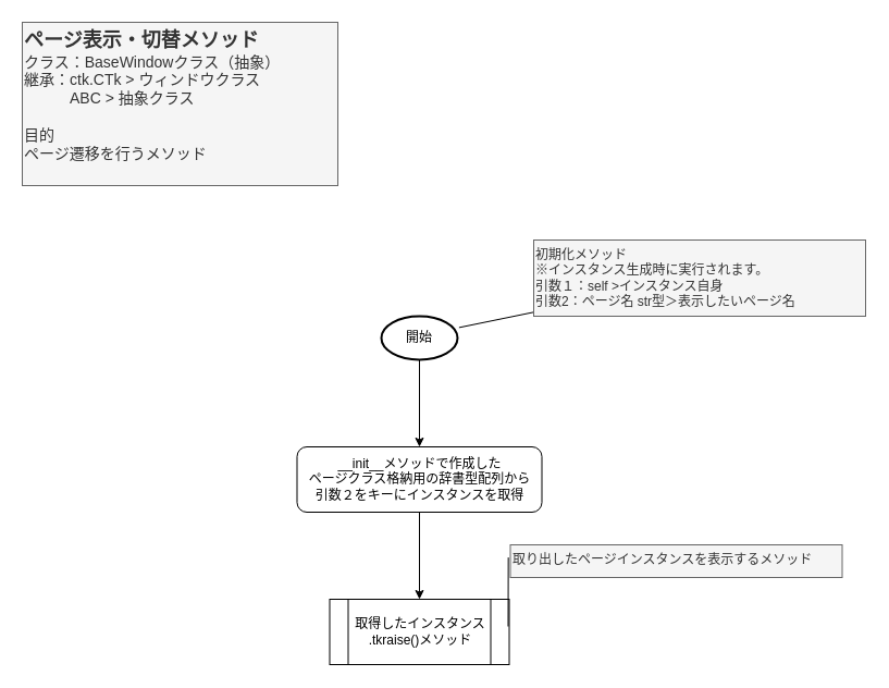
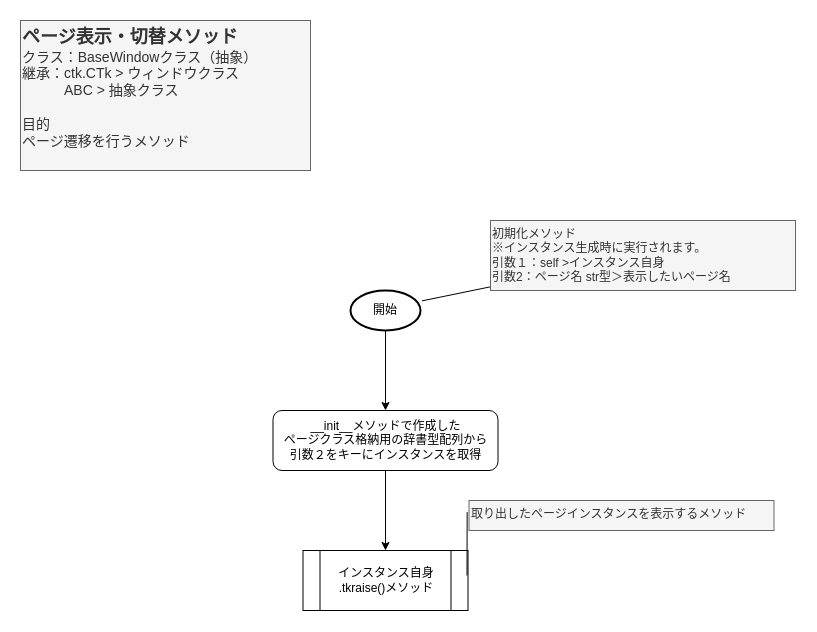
  <mxCell id="0" />
  <mxCell id="1" parent="0" />
  <mxCell id="2" value="&lt;b&gt;&lt;font style=&quot;font-size: 18px;&quot;&gt;ページ表示・切替メソッド&lt;/font&gt;&lt;/b&gt;&lt;div&gt;&lt;font style=&quot;font-size: 14px;&quot;&gt;クラス：BaseWindowクラス（抽象）&lt;/font&gt;&lt;/div&gt;&lt;div&gt;&lt;div style=&quot;font-size: 14px;&quot;&gt;継承：ctk.CTk &amp;gt; ウィンドウクラス&lt;/div&gt;&lt;/div&gt;&lt;div style=&quot;font-size: 14px;&quot;&gt;　　　ABC &amp;gt; 抽象クラス&lt;/div&gt;&lt;div style=&quot;font-size: 14px;&quot;&gt;&lt;br&gt;&lt;/div&gt;&lt;div style=&quot;font-size: 14px;&quot;&gt;目的&lt;/div&gt;&lt;div style=&quot;font-size: 14px;&quot;&gt;ページ遷移を行うメソッド&lt;/div&gt;" style="text;html=1;align=left;verticalAlign=top;whiteSpace=wrap;rounded=0;fillColor=#f5f5f5;fontColor=#333333;strokeColor=#666666;" parent="1" vertex="1"><mxGeometry x="20" y="20" width="290" height="150" as="geometry" /></mxCell>
  <mxCell id="3" value="開始" style="strokeWidth=2;html=1;shape=mxgraph.flowchart.start_1;whiteSpace=wrap;" parent="1" vertex="1"><mxGeometry x="350" y="290" width="70" height="40" as="geometry" /></mxCell>
  <mxCell id="4" style="rounded=0;orthogonalLoop=1;jettySize=auto;html=1;entryX=1.02;entryY=0.26;entryDx=0;entryDy=0;endArrow=none;endFill=0;entryPerimeter=0;" parent="1" source="5" target="3" edge="1"><mxGeometry relative="1" as="geometry"><mxPoint x="425" y="320" as="targetPoint" /></mxGeometry></mxCell>
  <mxCell id="5" value="&lt;div&gt;初期化メソッド&lt;/div&gt;&lt;div&gt;※インスタンス生成時に実行されます。&lt;/div&gt;&lt;div&gt;引数１：self &amp;gt;インスタンス自身&lt;/div&gt;&lt;div&gt;引数2：ページ名 str型＞表示したいページ名&lt;/div&gt;&lt;div&gt;&lt;br&gt;&lt;/div&gt;" style="text;html=1;align=left;verticalAlign=top;whiteSpace=wrap;rounded=0;fillColor=#f5f5f5;fontColor=#333333;strokeColor=#666666;" parent="1" vertex="1"><mxGeometry x="490" y="220" width="305" height="70" as="geometry" /></mxCell>
  <mxCell id="6" value="" style="edgeStyle=orthogonalEdgeStyle;rounded=0;orthogonalLoop=1;jettySize=auto;html=1;" parent="1" edge="1"><mxGeometry relative="1" as="geometry"><mxPoint x="385" y="330" as="sourcePoint" /><mxPoint x="385" y="410" as="targetPoint" /></mxGeometry></mxCell>
  <mxCell id="7" value="" style="edgeStyle=orthogonalEdgeStyle;rounded=0;orthogonalLoop=1;jettySize=auto;html=1;" parent="1" edge="1"><mxGeometry relative="1" as="geometry"><mxPoint x="385" y="470" as="sourcePoint" /><mxPoint x="385" y="550" as="targetPoint" /></mxGeometry></mxCell>
  <mxCell id="8" value="__init__メソッドで作成した&lt;div&gt;ページクラス格納用の辞書型配列から&lt;/div&gt;&lt;div&gt;引数２をキーにインスタンスを取得&lt;/div&gt;" style="rounded=1;whiteSpace=wrap;html=1;" parent="1" vertex="1"><mxGeometry x="272.5" y="410" width="225" height="60" as="geometry" /></mxCell>
- <mxCell id="9" value="取得したインスタンス&lt;div&gt;.tkraise()メソッド&lt;/div&gt;" style="shape=process;whiteSpace=wrap;html=1;backgroundOutline=1;" parent="1" vertex="1"><mxGeometry x="302.5" y="550" width="165" height="60" as="geometry" /></mxCell>
+ <mxCell id="9" value="インスタンス自身&lt;div&gt;.tkraise()メソッド&lt;/div&gt;" style="shape=process;whiteSpace=wrap;html=1;backgroundOutline=1;" parent="1" vertex="1"><mxGeometry x="302.5" y="550" width="165" height="60" as="geometry" /></mxCell>
  <mxCell id="10" style="rounded=0;orthogonalLoop=1;jettySize=auto;html=1;entryX=1;entryY=0.25;entryDx=0;entryDy=0;exitX=-0.006;exitY=0.387;exitDx=0;exitDy=0;exitPerimeter=0;endArrow=none;endFill=0;" parent="1" source="11" edge="1"><mxGeometry relative="1" as="geometry"><mxPoint x="466.5" y="575" as="targetPoint" /></mxGeometry></mxCell>
  <mxCell id="11" value="取り出したページインスタンスを表示するメソッド" style="text;html=1;align=left;verticalAlign=top;whiteSpace=wrap;rounded=0;fillColor=#f5f5f5;fontColor=#333333;strokeColor=#666666;" parent="1" vertex="1"><mxGeometry x="468.5" y="500" width="305" height="30" as="geometry" /></mxCell>
